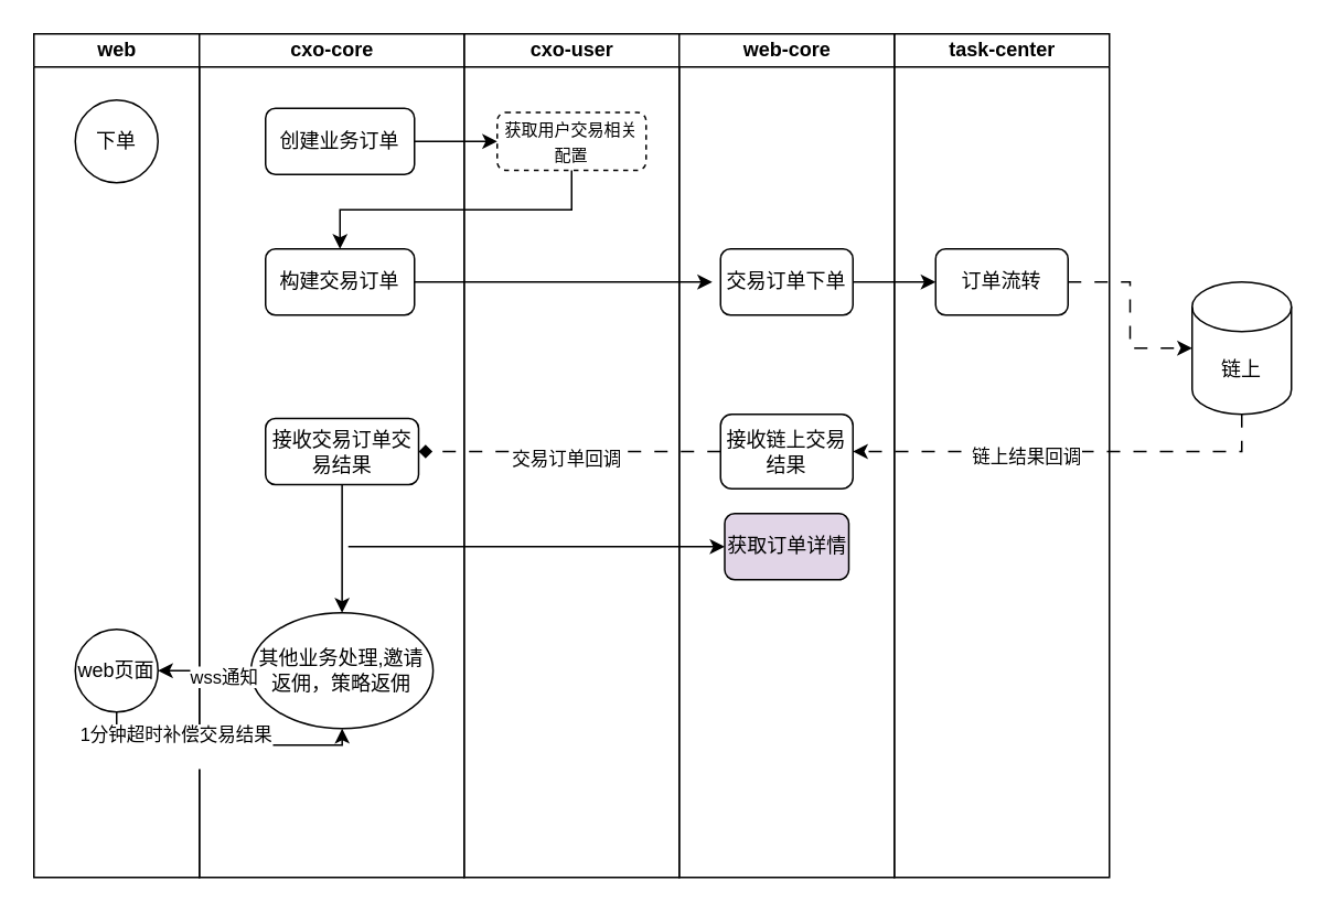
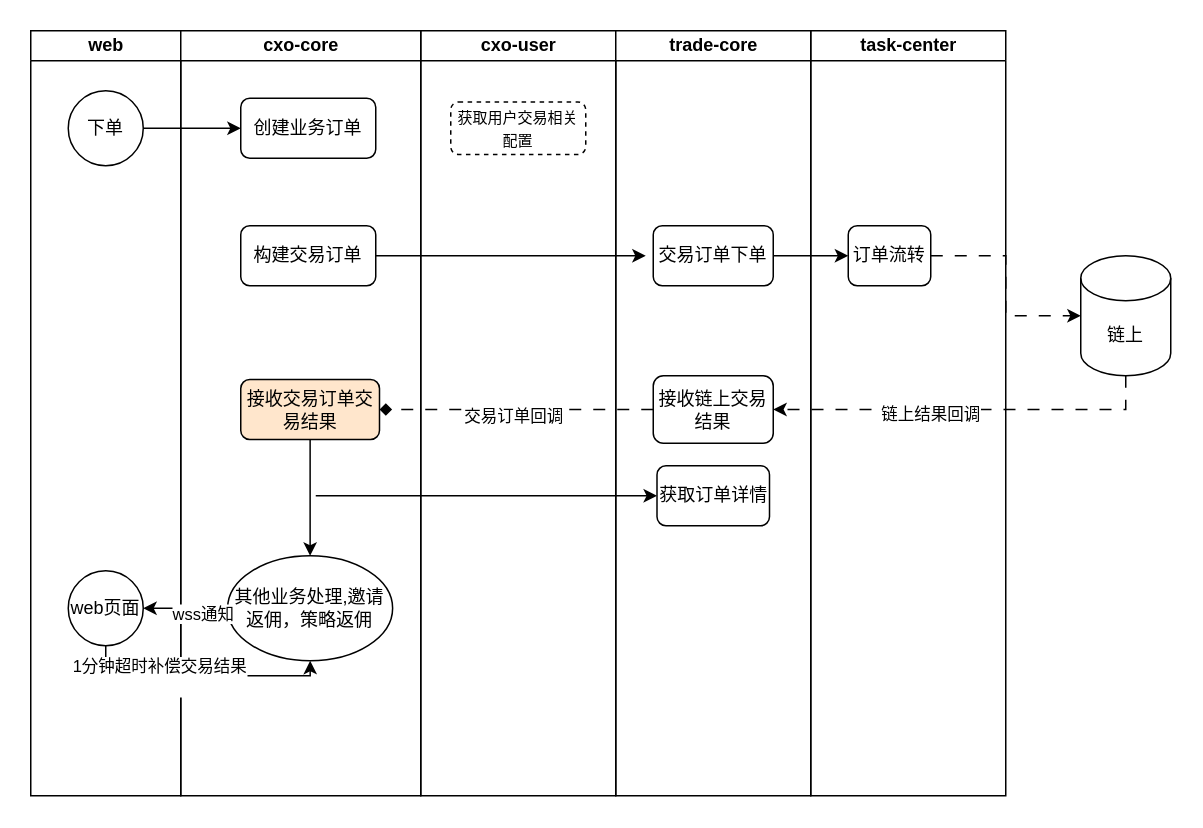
  <mxCell id="0" />
  <mxCell id="1" parent="0" />
  <mxCell id="2" value="web" style="swimlane;startSize=20;html=1;" vertex="1" parent="1"><mxGeometry x="20" y="20" width="100" height="510" as="geometry" /></mxCell>
  <mxCell id="3" value="下单" style="ellipse;whiteSpace=wrap;html=1;aspect=fixed;" vertex="1" parent="2"><mxGeometry x="25" y="40" width="50" height="50" as="geometry" /></mxCell>
  <mxCell id="4" value="web页面" style="ellipse;whiteSpace=wrap;html=1;aspect=fixed;" vertex="1" parent="2"><mxGeometry x="25" y="360" width="50" height="50" as="geometry" /></mxCell>
  <mxCell id="5" value="cxo-user" style="swimlane;startSize=20;html=1;" vertex="1" parent="1"><mxGeometry x="280" y="20" width="130" height="510" as="geometry" /></mxCell>
  <mxCell id="6" value="&lt;font style=&quot;font-size: 10px;&quot;&gt;获取用户交易相关配置&lt;/font&gt;" style="rounded=1;whiteSpace=wrap;html=1;dashed=1;" vertex="1" parent="5"><mxGeometry x="20" y="47.5" width="90" height="35" as="geometry" /></mxCell>
  <mxCell id="7" value="" style="endArrow=classic;html=1;rounded=0;entryX=0;entryY=0.5;entryDx=0;entryDy=0;" edge="1" parent="5" target="20"><mxGeometry width="50" height="50" relative="1" as="geometry"><mxPoint x="-70" y="310" as="sourcePoint" /><mxPoint x="140" y="280" as="targetPoint" /></mxGeometry></mxCell>
  <mxCell id="8" value="cxo-core" style="swimlane;startSize=20;html=1;" vertex="1" parent="1"><mxGeometry x="120" y="20" width="160" height="510" as="geometry" /></mxCell>
  <mxCell id="9" value="创建业务订单" style="rounded=1;whiteSpace=wrap;html=1;" vertex="1" parent="8"><mxGeometry x="40" y="45" width="90" height="40" as="geometry" /></mxCell>
  <mxCell id="10" style="edgeStyle=orthogonalEdgeStyle;rounded=0;orthogonalLoop=1;jettySize=auto;html=1;exitX=1;exitY=0.5;exitDx=0;exitDy=0;" edge="1" parent="8" source="11"><mxGeometry relative="1" as="geometry"><mxPoint x="310" y="150" as="targetPoint" /></mxGeometry></mxCell>
  <mxCell id="11" value="构建交易订单" style="rounded=1;whiteSpace=wrap;html=1;" vertex="1" parent="8"><mxGeometry x="40" y="130" width="90" height="40" as="geometry" /></mxCell>
  <mxCell id="12" style="edgeStyle=orthogonalEdgeStyle;rounded=0;orthogonalLoop=1;jettySize=auto;html=1;exitX=0.5;exitY=1;exitDx=0;exitDy=0;entryX=0.5;entryY=0;entryDx=0;entryDy=0;" edge="1" parent="8" source="13" target="14"><mxGeometry relative="1" as="geometry" /></mxCell>
- <mxCell id="13" value="接收交易订单交易结果" style="rounded=1;whiteSpace=wrap;html=1;" vertex="1" parent="8"><mxGeometry x="40" y="232.5" width="92.5" height="40" as="geometry" /></mxCell>
+ <mxCell id="13" value="接收交易订单交易结果" style="rounded=1;whiteSpace=wrap;html=1;fillColor=#ffe6cc;" vertex="1" parent="8"><mxGeometry x="40" y="232.5" width="92.5" height="40" as="geometry" /></mxCell>
  <mxCell id="14" value="其他业务处理,邀请返佣，策略返佣" style="ellipse;whiteSpace=wrap;html=1;" vertex="1" parent="8"><mxGeometry x="31.25" y="350" width="110" height="70" as="geometry" /></mxCell>
  <mxCell id="15" value="task-center" style="swimlane;startSize=20;html=1;" vertex="1" parent="1"><mxGeometry x="540" y="20" width="130" height="510" as="geometry" /></mxCell>
- <mxCell id="16" value="订单流转" style="rounded=1;whiteSpace=wrap;html=1;" vertex="1" parent="15"><mxGeometry x="25" y="130" width="80" height="40" as="geometry" /></mxCell>
- <mxCell id="17" value="web-core" style="swimlane;startSize=20;html=1;" vertex="1" parent="15"><mxGeometry x="-130" width="130" height="510" as="geometry" /></mxCell>
+ <mxCell id="16" value="订单流转" style="rounded=1;whiteSpace=wrap;html=1;" vertex="1" parent="15"><mxGeometry x="25" y="130" width="55" height="40" as="geometry" /></mxCell>
+ <mxCell id="17" value="trade-core" style="swimlane;startSize=20;html=1;" vertex="1" parent="15"><mxGeometry x="-130" width="130" height="510" as="geometry" /></mxCell>
  <mxCell id="18" value="交易订单下单" style="rounded=1;whiteSpace=wrap;html=1;" vertex="1" parent="17"><mxGeometry x="25" y="130" width="80" height="40" as="geometry" /></mxCell>
  <mxCell id="19" value="接收链上交易结果" style="rounded=1;whiteSpace=wrap;html=1;" vertex="1" parent="17"><mxGeometry x="25" y="230" width="80" height="45" as="geometry" /></mxCell>
- <mxCell id="20" value="获取订单详情" style="rounded=1;whiteSpace=wrap;html=1;fillColor=#e1d5e7;" vertex="1" parent="17"><mxGeometry x="27.5" y="290" width="75" height="40" as="geometry" /></mxCell>
+ <mxCell id="20" value="获取订单详情" style="rounded=1;whiteSpace=wrap;html=1;" vertex="1" parent="17"><mxGeometry x="27.5" y="290" width="75" height="40" as="geometry" /></mxCell>
  <mxCell id="21" style="edgeStyle=orthogonalEdgeStyle;rounded=0;orthogonalLoop=1;jettySize=auto;html=1;exitX=1;exitY=0.5;exitDx=0;exitDy=0;entryX=0;entryY=0.5;entryDx=0;entryDy=0;" edge="1" parent="15" source="18" target="16"><mxGeometry relative="1" as="geometry" /></mxCell>
  <mxCell id="22" style="edgeStyle=orthogonalEdgeStyle;rounded=0;orthogonalLoop=1;jettySize=auto;html=1;exitX=0.5;exitY=1;exitDx=0;exitDy=0;exitPerimeter=0;entryX=1;entryY=0.5;entryDx=0;entryDy=0;dashed=1;dashPattern=8 8;" edge="1" parent="1" source="24" target="19"><mxGeometry relative="1" as="geometry" /></mxCell>
  <mxCell id="23" value="链上结果回调" style="edgeLabel;html=1;align=center;verticalAlign=middle;resizable=0;points=[];" vertex="1" connectable="0" parent="22"><mxGeometry x="0.192" y="3" relative="1" as="geometry"><mxPoint as="offset" /></mxGeometry></mxCell>
  <mxCell id="24" value="链上" style="shape=cylinder3;whiteSpace=wrap;html=1;boundedLbl=1;backgroundOutline=1;size=15;" vertex="1" parent="1"><mxGeometry x="720" y="170" width="60" height="80" as="geometry" /></mxCell>
- <mxCell id="26" style="edgeStyle=orthogonalEdgeStyle;rounded=0;orthogonalLoop=1;jettySize=auto;html=1;exitX=1;exitY=0.5;exitDx=0;exitDy=0;entryX=0;entryY=0.5;entryDx=0;entryDy=0;" edge="1" parent="1" source="9" target="6"><mxGeometry relative="1" as="geometry" /></mxCell>
- <mxCell id="27" style="edgeStyle=orthogonalEdgeStyle;rounded=0;orthogonalLoop=1;jettySize=auto;html=1;exitX=0.5;exitY=1;exitDx=0;exitDy=0;entryX=0.5;entryY=0;entryDx=0;entryDy=0;" edge="1" parent="1" source="6" target="11"><mxGeometry relative="1" as="geometry" /></mxCell>
+ <mxCell id="25" style="edgeStyle=orthogonalEdgeStyle;rounded=0;orthogonalLoop=1;jettySize=auto;html=1;exitX=1;exitY=0.5;exitDx=0;exitDy=0;entryX=0;entryY=0.5;entryDx=0;entryDy=0;" edge="1" parent="1" source="3" target="9"><mxGeometry relative="1" as="geometry" /></mxCell>
  <mxCell id="28" style="edgeStyle=orthogonalEdgeStyle;rounded=0;orthogonalLoop=1;jettySize=auto;html=1;exitX=1;exitY=0.5;exitDx=0;exitDy=0;dashed=1;dashPattern=8 8;" edge="1" parent="1" source="16" target="24"><mxGeometry relative="1" as="geometry" /></mxCell>
  <mxCell id="29" style="edgeStyle=orthogonalEdgeStyle;rounded=0;orthogonalLoop=1;jettySize=auto;html=1;exitX=0;exitY=0.5;exitDx=0;exitDy=0;entryX=1;entryY=0.5;entryDx=0;entryDy=0;dashed=1;dashPattern=8 8;endArrow=diamond;" edge="1" parent="1" source="19" target="13"><mxGeometry relative="1" as="geometry" /></mxCell>
  <mxCell id="30" value="交易订单回调" style="edgeLabel;html=1;align=center;verticalAlign=middle;resizable=0;points=[];" vertex="1" connectable="0" parent="29"><mxGeometry x="0.03" y="4" relative="1" as="geometry"><mxPoint as="offset" /></mxGeometry></mxCell>
  <mxCell id="31" style="edgeStyle=orthogonalEdgeStyle;rounded=0;orthogonalLoop=1;jettySize=auto;html=1;exitX=0;exitY=0.5;exitDx=0;exitDy=0;entryX=1;entryY=0.5;entryDx=0;entryDy=0;" edge="1" parent="1" source="14" target="4"><mxGeometry relative="1" as="geometry" /></mxCell>
  <mxCell id="32" value="wss通知" style="edgeLabel;html=1;align=center;verticalAlign=middle;resizable=0;points=[];" vertex="1" connectable="0" parent="31"><mxGeometry x="-0.387" y="3" relative="1" as="geometry"><mxPoint as="offset" /></mxGeometry></mxCell>
  <mxCell id="33" style="edgeStyle=orthogonalEdgeStyle;rounded=0;orthogonalLoop=1;jettySize=auto;html=1;exitX=0.5;exitY=1;exitDx=0;exitDy=0;entryX=0.5;entryY=1;entryDx=0;entryDy=0;" edge="1" parent="1" source="4" target="14"><mxGeometry relative="1" as="geometry" /></mxCell>
  <mxCell id="34" value="1分钟超时补偿交易结果&lt;div&gt;&lt;br&gt;&lt;/div&gt;" style="edgeLabel;html=1;align=center;verticalAlign=middle;resizable=0;points=[];" vertex="1" connectable="0" parent="33"><mxGeometry x="-0.339" relative="1" as="geometry"><mxPoint as="offset" /></mxGeometry></mxCell>
